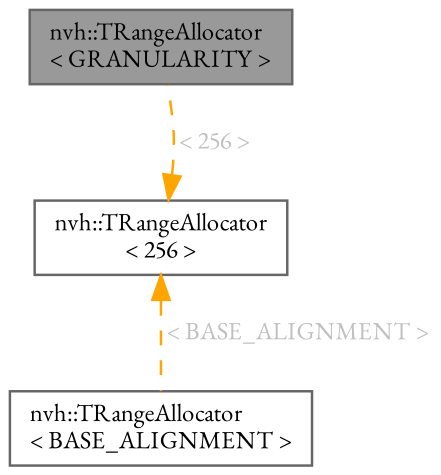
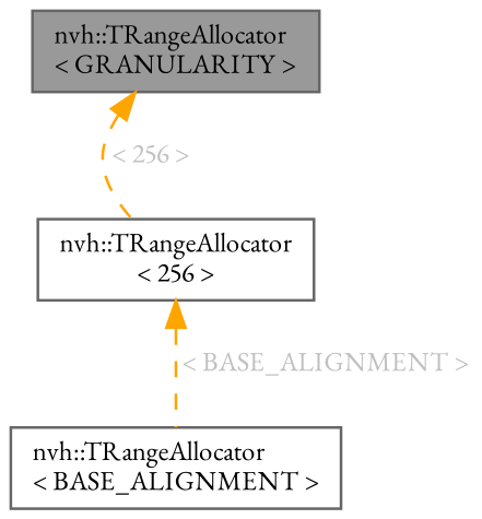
  digraph {
    fontname="EB Garamond"
    node [color=gray40 fillcolor=white fontname="EB Garamond" fontsize=10 shape=box style=filled]
    edge [color=orange dir=back fontcolor=grey fontname="EB Garamond" fontsize=10 labelfontname=Helvetica labelfontsize=10 style=dashed]
    n1 [fillcolor=grey60 fontcolor=black height=0.2 label="nvh::TRangeAllocator\l\< GRANULARITY \>" width=0.4]
    n2 [height=0.2 label="nvh::TRangeAllocator\l\< 256 \>" width=0.4]
    n3 [height=0.2 label="nvh::TRangeAllocator\l\< BASE_ALIGNMENT \>" width=0.4]
-   n2 -> n1 [label=" \< 256 \>"]
+   n1 -> n2 [label=" \< 256 \>"]
    n2 -> n3 [label=" \< BASE_ALIGNMENT \>"]
  }
